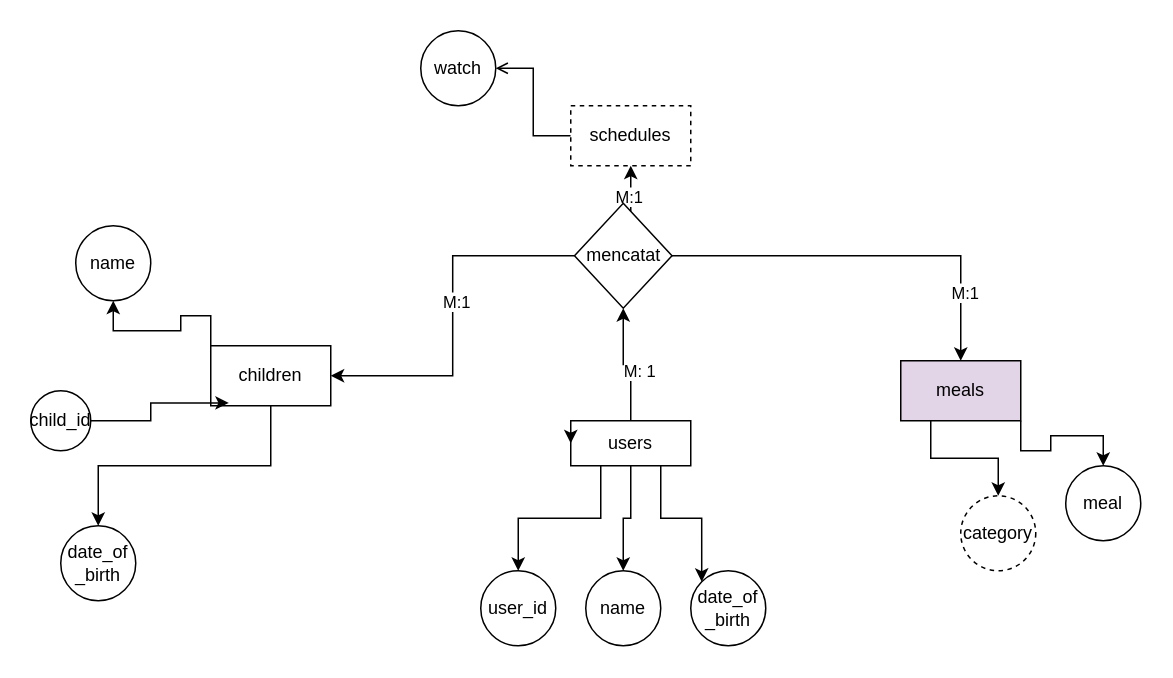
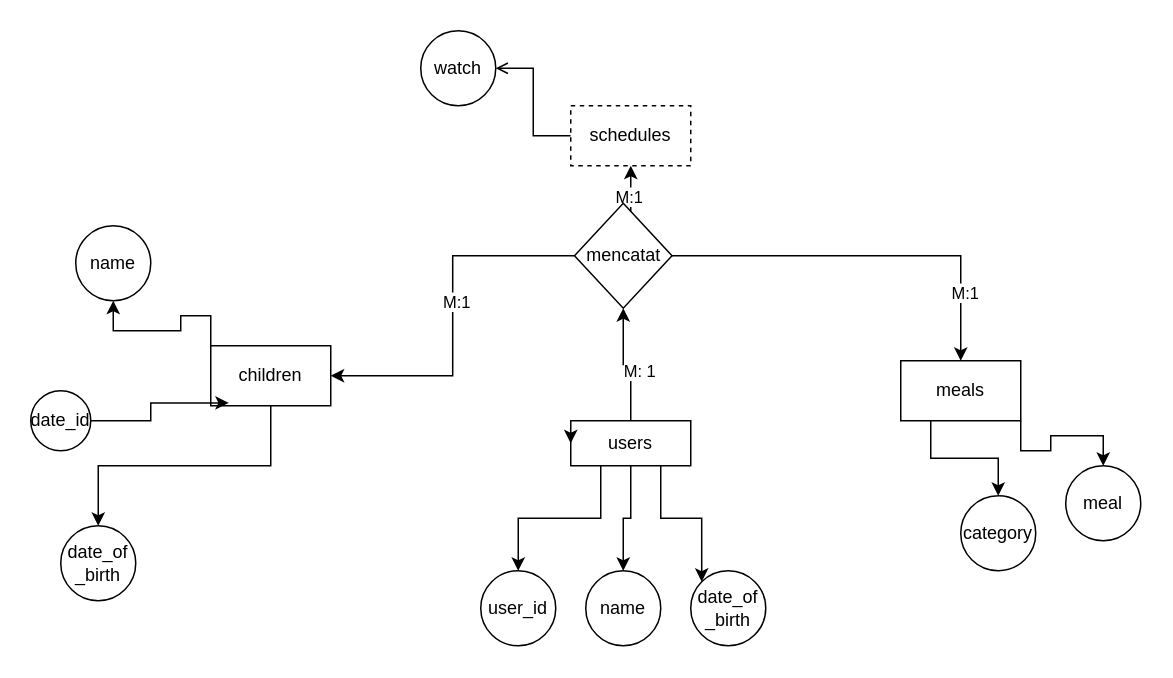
  <mxCell id="0" />
  <mxCell id="1" parent="0" />
  <mxCell id="2" style="edgeStyle=orthogonalEdgeStyle;rounded=0;orthogonalLoop=1;jettySize=auto;html=1;exitX=0.25;exitY=1;exitDx=0;exitDy=0;" edge="1" parent="1" source="7" target="17"><mxGeometry relative="1" as="geometry" /></mxCell>
  <mxCell id="3" value="" style="edgeStyle=orthogonalEdgeStyle;rounded=0;orthogonalLoop=1;jettySize=auto;html=1;" edge="1" parent="1" source="7" target="18"><mxGeometry relative="1" as="geometry" /></mxCell>
  <mxCell id="4" style="edgeStyle=orthogonalEdgeStyle;rounded=0;orthogonalLoop=1;jettySize=auto;html=1;exitX=0.75;exitY=1;exitDx=0;exitDy=0;entryX=0;entryY=0;entryDx=0;entryDy=0;" edge="1" parent="1" source="7" target="19"><mxGeometry relative="1" as="geometry" /></mxCell>
  <mxCell id="5" style="edgeStyle=orthogonalEdgeStyle;rounded=0;orthogonalLoop=1;jettySize=auto;html=1;exitX=0.5;exitY=0;exitDx=0;exitDy=0;entryX=0.5;entryY=1;entryDx=0;entryDy=0;" edge="1" parent="1" source="7" target="26"><mxGeometry relative="1" as="geometry" /></mxCell>
  <mxCell id="6" value="M: 1" style="edgeLabel;html=1;align=center;verticalAlign=middle;resizable=0;points=[];" vertex="1" connectable="0" parent="5"><mxGeometry x="-0.092" y="-3" relative="1" as="geometry"><mxPoint x="2" y="2" as="offset" /></mxGeometry></mxCell>
  <mxCell id="7" value="users" style="rounded=0;whiteSpace=wrap;html=1;" vertex="1" parent="1"><mxGeometry x="380" y="280" width="80" height="30" as="geometry" /></mxCell>
  <mxCell id="8" style="edgeStyle=orthogonalEdgeStyle;rounded=0;orthogonalLoop=1;jettySize=auto;html=1;endArrow=open;" edge="1" parent="1" source="9" target="29"><mxGeometry relative="1" as="geometry"><mxPoint x="300" y="70" as="targetPoint" /></mxGeometry></mxCell>
  <mxCell id="9" value="schedules" style="rounded=0;whiteSpace=wrap;html=1;dashed=1;" vertex="1" parent="1"><mxGeometry x="380" y="70" width="80" height="40" as="geometry" /></mxCell>
  <mxCell id="10" style="edgeStyle=orthogonalEdgeStyle;rounded=0;orthogonalLoop=1;jettySize=auto;html=1;exitX=0.25;exitY=1;exitDx=0;exitDy=0;" edge="1" parent="1" source="12" target="27"><mxGeometry relative="1" as="geometry" /></mxCell>
  <mxCell id="11" style="edgeStyle=orthogonalEdgeStyle;rounded=0;orthogonalLoop=1;jettySize=auto;html=1;exitX=1;exitY=1;exitDx=0;exitDy=0;entryX=0.5;entryY=0;entryDx=0;entryDy=0;" edge="1" parent="1" source="12" target="28"><mxGeometry relative="1" as="geometry" /></mxCell>
- <mxCell id="12" value="meals" style="rounded=0;whiteSpace=wrap;html=1;fillColor=#e1d5e7;" vertex="1" parent="1"><mxGeometry x="600" y="240" width="80" height="40" as="geometry" /></mxCell>
+ <mxCell id="12" value="meals" style="rounded=0;whiteSpace=wrap;html=1;" vertex="1" parent="1"><mxGeometry x="600" y="240" width="80" height="40" as="geometry" /></mxCell>
  <mxCell id="13" style="edgeStyle=orthogonalEdgeStyle;rounded=0;orthogonalLoop=1;jettySize=auto;html=1;exitX=0;exitY=0;exitDx=0;exitDy=0;" edge="1" parent="1" source="15" target="30"><mxGeometry relative="1" as="geometry" /></mxCell>
  <mxCell id="14" style="edgeStyle=orthogonalEdgeStyle;rounded=0;orthogonalLoop=1;jettySize=auto;html=1;exitX=0.5;exitY=1;exitDx=0;exitDy=0;" edge="1" parent="1" source="15" target="32"><mxGeometry relative="1" as="geometry" /></mxCell>
  <mxCell id="15" value="children" style="rounded=0;whiteSpace=wrap;html=1;" vertex="1" parent="1"><mxGeometry x="140" y="230" width="80" height="40" as="geometry" /></mxCell>
  <mxCell id="16" style="edgeStyle=orthogonalEdgeStyle;rounded=0;orthogonalLoop=1;jettySize=auto;html=1;exitX=0;exitY=0.25;exitDx=0;exitDy=0;entryX=0;entryY=0.5;entryDx=0;entryDy=0;" edge="1" parent="1" source="7" target="7"><mxGeometry relative="1" as="geometry" /></mxCell>
  <mxCell id="17" value="user_id" style="ellipse;whiteSpace=wrap;html=1;aspect=fixed;" vertex="1" parent="1"><mxGeometry x="320" y="380" width="50" height="50" as="geometry" /></mxCell>
  <mxCell id="18" value="name" style="ellipse;whiteSpace=wrap;html=1;aspect=fixed;" vertex="1" parent="1"><mxGeometry x="390" y="380" width="50" height="50" as="geometry" /></mxCell>
  <mxCell id="19" value="date_of&lt;div&gt;_birth&lt;/div&gt;" style="ellipse;whiteSpace=wrap;html=1;aspect=fixed;" vertex="1" parent="1"><mxGeometry x="460" y="380" width="50" height="50" as="geometry" /></mxCell>
  <mxCell id="20" style="edgeStyle=orthogonalEdgeStyle;rounded=0;orthogonalLoop=1;jettySize=auto;html=1;exitX=0;exitY=0.5;exitDx=0;exitDy=0;entryX=1;entryY=0.5;entryDx=0;entryDy=0;" edge="1" parent="1" source="26" target="15"><mxGeometry relative="1" as="geometry" /></mxCell>
  <mxCell id="21" value="M:1" style="edgeLabel;html=1;align=center;verticalAlign=middle;resizable=0;points=[];" vertex="1" connectable="0" parent="20"><mxGeometry x="-0.078" y="2" relative="1" as="geometry"><mxPoint as="offset" /></mxGeometry></mxCell>
  <mxCell id="22" style="edgeStyle=orthogonalEdgeStyle;rounded=0;orthogonalLoop=1;jettySize=auto;html=1;exitX=0.5;exitY=0;exitDx=0;exitDy=0;entryX=0.5;entryY=1;entryDx=0;entryDy=0;" edge="1" parent="1" source="26" target="9"><mxGeometry relative="1" as="geometry"><mxPoint x="414.471" y="120" as="targetPoint" /><Array as="points"><mxPoint x="415" y="140" /><mxPoint x="420" y="140" /></Array></mxGeometry></mxCell>
  <mxCell id="23" value="M:1" style="edgeLabel;html=1;align=center;verticalAlign=middle;resizable=0;points=[];" vertex="1" connectable="0" parent="22"><mxGeometry x="-0.002" y="2" relative="1" as="geometry"><mxPoint as="offset" /></mxGeometry></mxCell>
  <mxCell id="24" style="edgeStyle=orthogonalEdgeStyle;rounded=0;orthogonalLoop=1;jettySize=auto;html=1;" edge="1" parent="1" source="26" target="12"><mxGeometry relative="1" as="geometry" /></mxCell>
  <mxCell id="25" value="M:1" style="edgeLabel;html=1;align=center;verticalAlign=middle;resizable=0;points=[];" vertex="1" connectable="0" parent="24"><mxGeometry x="0.652" y="2" relative="1" as="geometry"><mxPoint as="offset" /></mxGeometry></mxCell>
  <mxCell id="26" value="mencatat" style="rhombus;whiteSpace=wrap;html=1;" vertex="1" parent="1"><mxGeometry x="382.5" y="135" width="65" height="70" as="geometry" /></mxCell>
- <mxCell id="27" value="category" style="ellipse;whiteSpace=wrap;html=1;aspect=fixed;dashed=1;" vertex="1" parent="1"><mxGeometry x="640" y="330" width="50" height="50" as="geometry" /></mxCell>
+ <mxCell id="27" value="category" style="ellipse;whiteSpace=wrap;html=1;aspect=fixed;" vertex="1" parent="1"><mxGeometry x="640" y="330" width="50" height="50" as="geometry" /></mxCell>
  <mxCell id="28" value="meal" style="ellipse;whiteSpace=wrap;html=1;aspect=fixed;" vertex="1" parent="1"><mxGeometry x="710" y="310" width="50" height="50" as="geometry" /></mxCell>
  <mxCell id="29" value="watch" style="ellipse;whiteSpace=wrap;html=1;aspect=fixed;" vertex="1" parent="1"><mxGeometry x="280" y="20" width="50" height="50" as="geometry" /></mxCell>
  <mxCell id="30" value="name" style="ellipse;whiteSpace=wrap;html=1;aspect=fixed;" vertex="1" parent="1"><mxGeometry x="50" y="150" width="50" height="50" as="geometry" /></mxCell>
- <mxCell id="31" value="child_id" style="ellipse;whiteSpace=wrap;html=1;aspect=fixed;" vertex="1" parent="1"><mxGeometry x="20" y="260" width="40" height="40" as="geometry" /></mxCell>
+ <mxCell id="31" value="date_id" style="ellipse;whiteSpace=wrap;html=1;aspect=fixed;" vertex="1" parent="1"><mxGeometry x="20" y="260" width="40" height="40" as="geometry" /></mxCell>
  <mxCell id="32" value="date_of&lt;div&gt;_birth&lt;/div&gt;" style="ellipse;whiteSpace=wrap;html=1;aspect=fixed;" vertex="1" parent="1"><mxGeometry x="40" y="350" width="50" height="50" as="geometry" /></mxCell>
  <mxCell id="33" style="edgeStyle=orthogonalEdgeStyle;rounded=0;orthogonalLoop=1;jettySize=auto;html=1;entryX=0.151;entryY=0.953;entryDx=0;entryDy=0;entryPerimeter=0;" edge="1" parent="1" source="31" target="15"><mxGeometry relative="1" as="geometry" /></mxCell>
